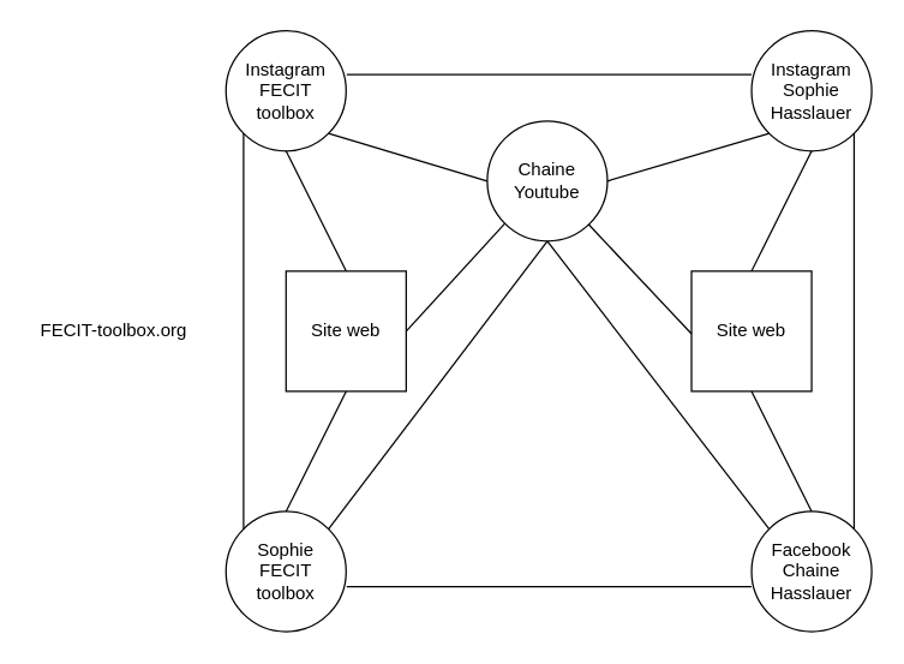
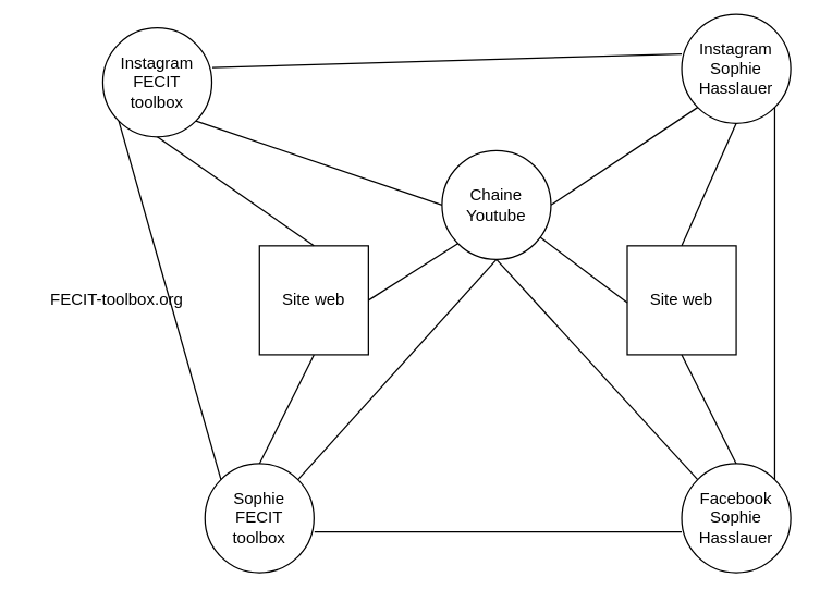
  <mxCell id="0" />
  <mxCell id="1" parent="0" />
- <mxCell id="2" value="Instagram&lt;br&gt;Sophie&lt;br&gt;Hasslauer" style="ellipse;whiteSpace=wrap;html=1;aspect=fixed;" vertex="1" parent="1"><mxGeometry x="500" y="20" width="80" height="80" as="geometry" /></mxCell>
+ <mxCell id="2" value="Instagram&lt;br&gt;Sophie&lt;br&gt;Hasslauer" style="ellipse;whiteSpace=wrap;html=1;aspect=fixed;" vertex="1" parent="1"><mxGeometry x="500" y="10" width="80" height="80" as="geometry" /></mxCell>
  <mxCell id="3" value="Site web" style="whiteSpace=wrap;html=1;aspect=fixed;" vertex="1" parent="1"><mxGeometry x="460" y="180" width="80" height="80" as="geometry" /></mxCell>
  <mxCell id="4" value="Site web" style="whiteSpace=wrap;html=1;aspect=fixed;" vertex="1" parent="1"><mxGeometry x="190" y="180" width="80" height="80" as="geometry" /></mxCell>
- <mxCell id="5" value="Chaine&lt;br&gt;Youtube" style="ellipse;whiteSpace=wrap;html=1;aspect=fixed;" vertex="1" parent="1"><mxGeometry x="324" y="80" width="80" height="80" as="geometry" /></mxCell>
- <mxCell id="6" value="FECIT-toolbox.org" style="text;html=1;align=center;verticalAlign=middle;resizable=0;points=[];autosize=1;strokeColor=none;fillColor=none;" vertex="1" parent="1"><mxGeometry x="20" y="210" width="110" height="20" as="geometry" /></mxCell>
- <mxCell id="7" value="Facebook&lt;br&gt;Chaine&lt;br&gt;Hasslauer" style="ellipse;whiteSpace=wrap;html=1;aspect=fixed;" vertex="1" parent="1"><mxGeometry x="500" y="340" width="80" height="80" as="geometry" /></mxCell>
+ <mxCell id="5" value="Chaine&lt;br&gt;Youtube" style="ellipse;whiteSpace=wrap;html=1;aspect=fixed;" vertex="1" parent="1"><mxGeometry x="324" y="110" width="80" height="80" as="geometry" /></mxCell>
+ <mxCell id="6" value="FECIT-toolbox.org" style="text;html=1;align=center;verticalAlign=middle;resizable=0;points=[];autosize=1;strokeColor=none;fillColor=none;" vertex="1" parent="1"><mxGeometry x="30" y="210" width="110" height="20" as="geometry" /></mxCell>
+ <mxCell id="7" value="Facebook&lt;br&gt;Sophie&lt;br&gt;Hasslauer" style="ellipse;whiteSpace=wrap;html=1;aspect=fixed;" vertex="1" parent="1"><mxGeometry x="500" y="340" width="80" height="80" as="geometry" /></mxCell>
  <mxCell id="8" value="Sophie&lt;br&gt;FECIT&lt;br&gt;toolbox" style="ellipse;whiteSpace=wrap;html=1;aspect=fixed;" vertex="1" parent="1"><mxGeometry x="150" y="340" width="80" height="80" as="geometry" /></mxCell>
- <mxCell id="9" value="Instagram&lt;br&gt;FECIT&lt;br&gt;toolbox" style="ellipse;whiteSpace=wrap;html=1;aspect=fixed;" vertex="1" parent="1"><mxGeometry x="150" y="20" width="80" height="80" as="geometry" /></mxCell>
+ <mxCell id="9" value="Instagram&lt;br&gt;FECIT&lt;br&gt;toolbox" style="ellipse;whiteSpace=wrap;html=1;aspect=fixed;" vertex="1" parent="1"><mxGeometry x="75" y="20" width="80" height="80" as="geometry" /></mxCell>
  <mxCell id="10" value="" style="endArrow=none;html=1;rounded=0;entryX=0;entryY=1;entryDx=0;entryDy=0;exitX=1;exitY=0.5;exitDx=0;exitDy=0;" edge="1" parent="1" source="5" target="2"><mxGeometry width="50" height="50" relative="1" as="geometry"><mxPoint x="380" y="210" as="sourcePoint" /><mxPoint x="430" y="160" as="targetPoint" /></mxGeometry></mxCell>
  <mxCell id="11" value="" style="endArrow=none;html=1;rounded=0;entryX=0;entryY=0.5;entryDx=0;entryDy=0;exitX=1;exitY=1;exitDx=0;exitDy=0;" edge="1" parent="1" source="9" target="5"><mxGeometry width="50" height="50" relative="1" as="geometry"><mxPoint x="240" y="75.86" as="sourcePoint" /><mxPoint x="347.716" y="44.144" as="targetPoint" /></mxGeometry></mxCell>
  <mxCell id="12" value="" style="endArrow=none;html=1;rounded=0;entryX=0;entryY=0.363;entryDx=0;entryDy=0;exitX=1.005;exitY=0.363;exitDx=0;exitDy=0;exitPerimeter=0;entryPerimeter=0;" edge="1" parent="1" source="9" target="2"><mxGeometry width="50" height="50" relative="1" as="geometry"><mxPoint x="250.004" y="20.004" as="sourcePoint" /><mxPoint x="355.72" y="51.72" as="targetPoint" /></mxGeometry></mxCell>
  <mxCell id="13" value="" style="endArrow=none;html=1;rounded=0;entryX=0;entryY=0.5;entryDx=0;entryDy=0;" edge="1" parent="1" source="5"><mxGeometry width="50" height="50" relative="1" as="geometry"><mxPoint x="354.284" y="190.004" as="sourcePoint" /><mxPoint x="460" y="221.72" as="targetPoint" /></mxGeometry></mxCell>
  <mxCell id="14" value="" style="endArrow=none;html=1;rounded=0;entryX=1;entryY=0.5;entryDx=0;entryDy=0;exitX=0;exitY=1;exitDx=0;exitDy=0;" edge="1" parent="1" source="5" target="4"><mxGeometry width="50" height="50" relative="1" as="geometry"><mxPoint x="289.998" y="150.003" as="sourcePoint" /><mxPoint x="358.44" y="222.73" as="targetPoint" /></mxGeometry></mxCell>
  <mxCell id="15" value="" style="endArrow=none;html=1;rounded=0;entryX=0;entryY=1;entryDx=0;entryDy=0;exitX=0;exitY=0;exitDx=0;exitDy=0;" edge="1" parent="1" source="8" target="9"><mxGeometry width="50" height="50" relative="1" as="geometry"><mxPoint x="110" y="145" as="sourcePoint" /><mxPoint x="160" y="95" as="targetPoint" /></mxGeometry></mxCell>
  <mxCell id="16" value="" style="endArrow=none;html=1;rounded=0;entryX=0;entryY=0.363;entryDx=0;entryDy=0;exitX=1.005;exitY=0.363;exitDx=0;exitDy=0;exitPerimeter=0;entryPerimeter=0;" edge="1" parent="1"><mxGeometry width="50" height="50" relative="1" as="geometry"><mxPoint x="230.4" y="390" as="sourcePoint" /><mxPoint x="500" y="390" as="targetPoint" /></mxGeometry></mxCell>
  <mxCell id="17" value="" style="endArrow=none;html=1;rounded=0;entryX=1;entryY=1;entryDx=0;entryDy=0;exitX=1;exitY=0;exitDx=0;exitDy=0;" edge="1" parent="1" source="7" target="2"><mxGeometry width="50" height="50" relative="1" as="geometry"><mxPoint x="578.996" y="343.436" as="sourcePoint" /><mxPoint x="578.996" y="90.004" as="targetPoint" /></mxGeometry></mxCell>
  <mxCell id="18" value="" style="endArrow=none;html=1;rounded=0;entryX=0.5;entryY=1;entryDx=0;entryDy=0;exitX=1;exitY=0;exitDx=0;exitDy=0;" edge="1" parent="1" source="8" target="5"><mxGeometry width="50" height="50" relative="1" as="geometry"><mxPoint x="310" y="260" as="sourcePoint" /><mxPoint x="360" y="210" as="targetPoint" /></mxGeometry></mxCell>
  <mxCell id="19" value="" style="endArrow=none;html=1;rounded=0;entryX=0.5;entryY=1;entryDx=0;entryDy=0;exitX=0;exitY=0;exitDx=0;exitDy=0;" edge="1" parent="1" source="7" target="5"><mxGeometry width="50" height="50" relative="1" as="geometry"><mxPoint x="228.284" y="351.716" as="sourcePoint" /><mxPoint x="374" y="170" as="targetPoint" /></mxGeometry></mxCell>
  <mxCell id="20" value="" style="endArrow=none;html=1;rounded=0;entryX=0.5;entryY=1;entryDx=0;entryDy=0;exitX=0.5;exitY=0;exitDx=0;exitDy=0;" edge="1" parent="1" source="3" target="2"><mxGeometry width="50" height="50" relative="1" as="geometry"><mxPoint x="475" y="160" as="sourcePoint" /><mxPoint x="525" y="110" as="targetPoint" /></mxGeometry></mxCell>
  <mxCell id="21" value="" style="endArrow=none;html=1;rounded=0;entryX=0.5;entryY=1;entryDx=0;entryDy=0;exitX=0.5;exitY=0;exitDx=0;exitDy=0;" edge="1" parent="1" source="8" target="4"><mxGeometry width="50" height="50" relative="1" as="geometry"><mxPoint x="200" y="320" as="sourcePoint" /><mxPoint x="230" y="250" as="targetPoint" /></mxGeometry></mxCell>
  <mxCell id="22" value="" style="endArrow=none;html=1;rounded=0;entryX=0.5;entryY=0;entryDx=0;entryDy=0;exitX=0.5;exitY=1;exitDx=0;exitDy=0;" edge="1" parent="1" source="3" target="7"><mxGeometry width="50" height="50" relative="1" as="geometry"><mxPoint x="480" y="280" as="sourcePoint" /><mxPoint x="440" y="360" as="targetPoint" /></mxGeometry></mxCell>
  <mxCell id="23" value="" style="endArrow=none;html=1;rounded=0;entryX=0.5;entryY=1;entryDx=0;entryDy=0;exitX=0.5;exitY=0;exitDx=0;exitDy=0;" edge="1" parent="1" source="4" target="9"><mxGeometry width="50" height="50" relative="1" as="geometry"><mxPoint x="180" y="200" as="sourcePoint" /><mxPoint x="220" y="120" as="targetPoint" /></mxGeometry></mxCell>
